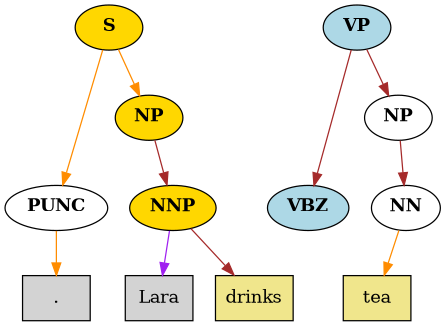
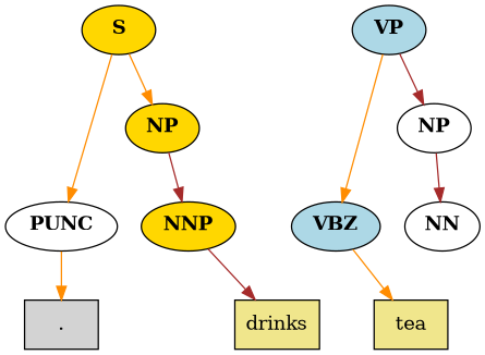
  digraph {
    node [style=filled]
    edge [color=brown]
    n1 [fillcolor=gold label=<<b>NNP</b>>]
    n2 [fillcolor=lightblue label=<<b>VBZ</b>>]
    n3 [label=<<b>NN</b>> style=""]
    n4 [label=<<b>PUNC</b>> style=""]
-   n5 [fillcolor=lightgrey label=Lara shape=box]
    n6 [fillcolor=khaki label=drinks shape=box]
    n7 [fillcolor=khaki label=tea shape=box]
    n8 [fillcolor=lightgrey label="." shape=box]
    n9 [fillcolor=gold label=<<b>S</b>>]
    n10 [fillcolor=gold label=<<b>NP</b>>]
    n11 [fillcolor=lightblue label=<<b>VP</b>>]
    n12 [label=<<b>NP</b>> style=""]
    subgraph sub_1 {
      rank=same
      n1
      n2
      n3
      n4
    }
    subgraph sub_2 {
      rank=same
-     n5
      n6
      n7
      n8
    }
-   n1 -> n5 [color=purple]
    n1 -> n6
-   n3 -> n7 [color=darkorange]
+   n2 -> n7 [color=darkorange]
    n4 -> n8 [color=darkorange]
    n9 -> n4 [color=darkorange]
    n9 -> n10 [color=darkorange]
    n10 -> n1
-   n11 -> n2
+   n11 -> n2 [color=darkorange]
    n11 -> n12
    n12 -> n3
  }
